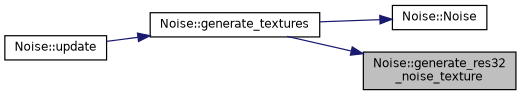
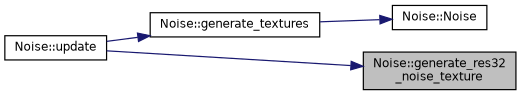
  digraph {
    rankdir=RL
    node [color=black fontname=Helvetica fontsize=10 shape=record]
    edge [color=midnightblue dir=back fontname=Helvetica fontsize=10 labelfontname=Helvetica labelfontsize=10 style=solid]
    n1 [fillcolor=grey75 fontcolor=black height=0.2 label="Noise::generate_res32\l_noise_texture" style=filled width=0.4]
    n2 [height=0.2 label="Noise::generate_textures" width=0.4]
    n3 [height=0.2 label="Noise::update" width=0.4]
    n4 [height=0.2 label="Noise::Noise" width=0.4]
-   n1 -> n2
+   n1 -> n3
    n2 -> n3
    n4 -> n2
  }
